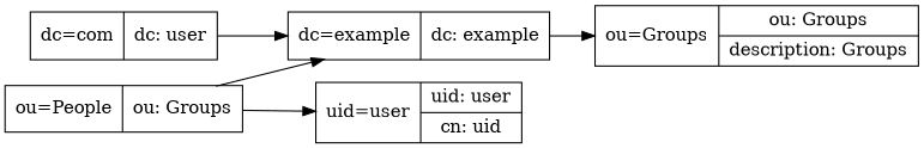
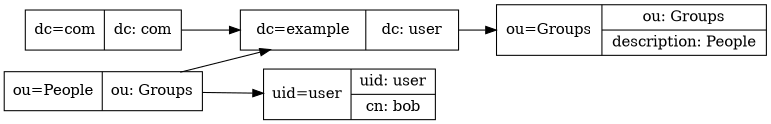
  digraph {
    rankdir=LR
    node [shape=record]
-   n1 [label="{dc=com|{dc: user}}"]
-   n2 [label="{dc=example|{dc: example}}"]
-   n3 [label="{ou=Groups|{ou: Groups|description: Groups}}"]
+   n1 [label="{dc=com|{dc: com}}"]
+   n2 [label="{dc=example|{dc: user}}"]
+   n3 [label="{ou=Groups|{ou: Groups|description: People}}"]
    n4 [label="{ou=People|{ou: Groups}}"]
-   n5 [label="{uid=user|{uid: user|cn: uid}}"]
+   n5 [label="{uid=user|{uid: user|cn: bob}}"]
    n1 -> n2
    n2 -> n3
    n4 -> n2
    n4 -> n5
  }
